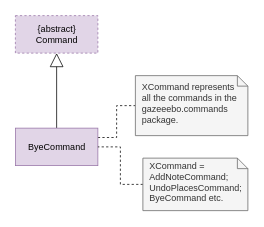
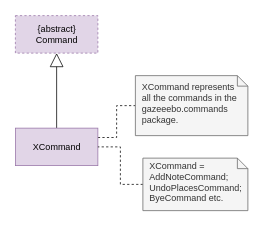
  <mxCell id="0" />
  <mxCell id="1" parent="0" />
  <mxCell id="2" value="{abstract}&lt;br&gt;Command" parent="1" vertex="1" style="html=1;fillColor=#e1d5e7;strokeColor=#9673a6;dashed=1;"><mxGeometry as="geometry" width="110" height="50" x="20" y="20" /></mxCell>
  <mxCell id="3" value="&amp;nbsp;" parent="1" style="endArrow=block;endSize=16;endFill=0;html=1;entryX=0.5;entryY=1;entryDx=0;entryDy=0;" edge="1" target="2"><mxGeometry as="geometry" width="160" x="0.125" y="-30" relative="1"><mxPoint as="sourcePoint" x="75" y="170" /><mxPoint as="targetPoint" x="180" y="90" /><mxPoint as="offset" /></mxGeometry></mxCell>
  <mxCell id="4" parent="1" style="edgeStyle=orthogonalEdgeStyle;rounded=0;orthogonalLoop=1;jettySize=auto;html=1;exitX=1;exitY=0.25;exitDx=0;exitDy=0;entryX=0;entryY=0.5;entryDx=0;entryDy=0;entryPerimeter=0;dashed=1;startArrow=none;startFill=0;endArrow=none;endFill=0;" edge="1" target="8" source="5"><mxGeometry as="geometry" relative="1" /></mxCell>
- <mxCell id="5" value="ByeCommand" parent="1" vertex="1" style="html=1;fillColor=#e1d5e7;strokeColor=#9673a6;"><mxGeometry as="geometry" width="110" height="50" x="20" y="170" /></mxCell>
+ <mxCell id="5" value="XCommand" parent="1" vertex="1" style="html=1;fillColor=#e1d5e7;strokeColor=#9673a6;"><mxGeometry as="geometry" width="110" height="50" x="20" y="170" /></mxCell>
  <mxCell id="6" value="" parent="1" style="edgeStyle=orthogonalEdgeStyle;rounded=0;orthogonalLoop=1;jettySize=auto;html=1;dashed=1;startArrow=none;startFill=0;endArrow=none;endFill=0;" edge="1" target="5" source="7"><mxGeometry as="geometry" relative="1" /></mxCell>
  <mxCell id="7" value="XCommand = AddNoteCommand; UndoPlacesCommand; ByeCommand etc." parent="1" vertex="1" style="shape=note;whiteSpace=wrap;html=1;size=14;verticalAlign=middle;align=left;spacingTop=-6;spacingLeft=7;fillColor=#f5f5f5;strokeColor=#666666;fontColor=#333333;"><mxGeometry as="geometry" width="140" height="70" x="190" y="210" /></mxCell>
  <mxCell id="8" value="XCommand represents all the commands in the gazeeebo.commands package." parent="1" vertex="1" style="shape=note;whiteSpace=wrap;html=1;size=14;verticalAlign=middle;align=left;spacingTop=-6;spacingLeft=7;spacingRight=7;fillColor=#f5f5f5;strokeColor=#666666;fontColor=#333333;"><mxGeometry as="geometry" width="150" height="80" x="180" y="100" /></mxCell>
